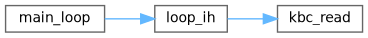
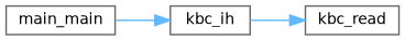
  digraph {
    rankdir=RL
    node [color=grey40 fillcolor=white fontname=Helvetica fontsize=10 shape=box style=filled]
    edge [color=steelblue1 dir=back fontname=Helvetica fontsize=10 labelfontname=Helvetica labelfontsize=10 style=solid]
    n1 [height=0.2 label=kbc_read width=0.4]
-   n2 [height=0.2 label=loop_ih width=0.4]
-   n3 [height=0.2 label=main_loop width=0.4]
+   n2 [height=0.2 label=kbc_ih width=0.4]
+   n3 [height=0.2 label=main_main width=0.4]
    n1 -> n2
    n2 -> n3
  }
